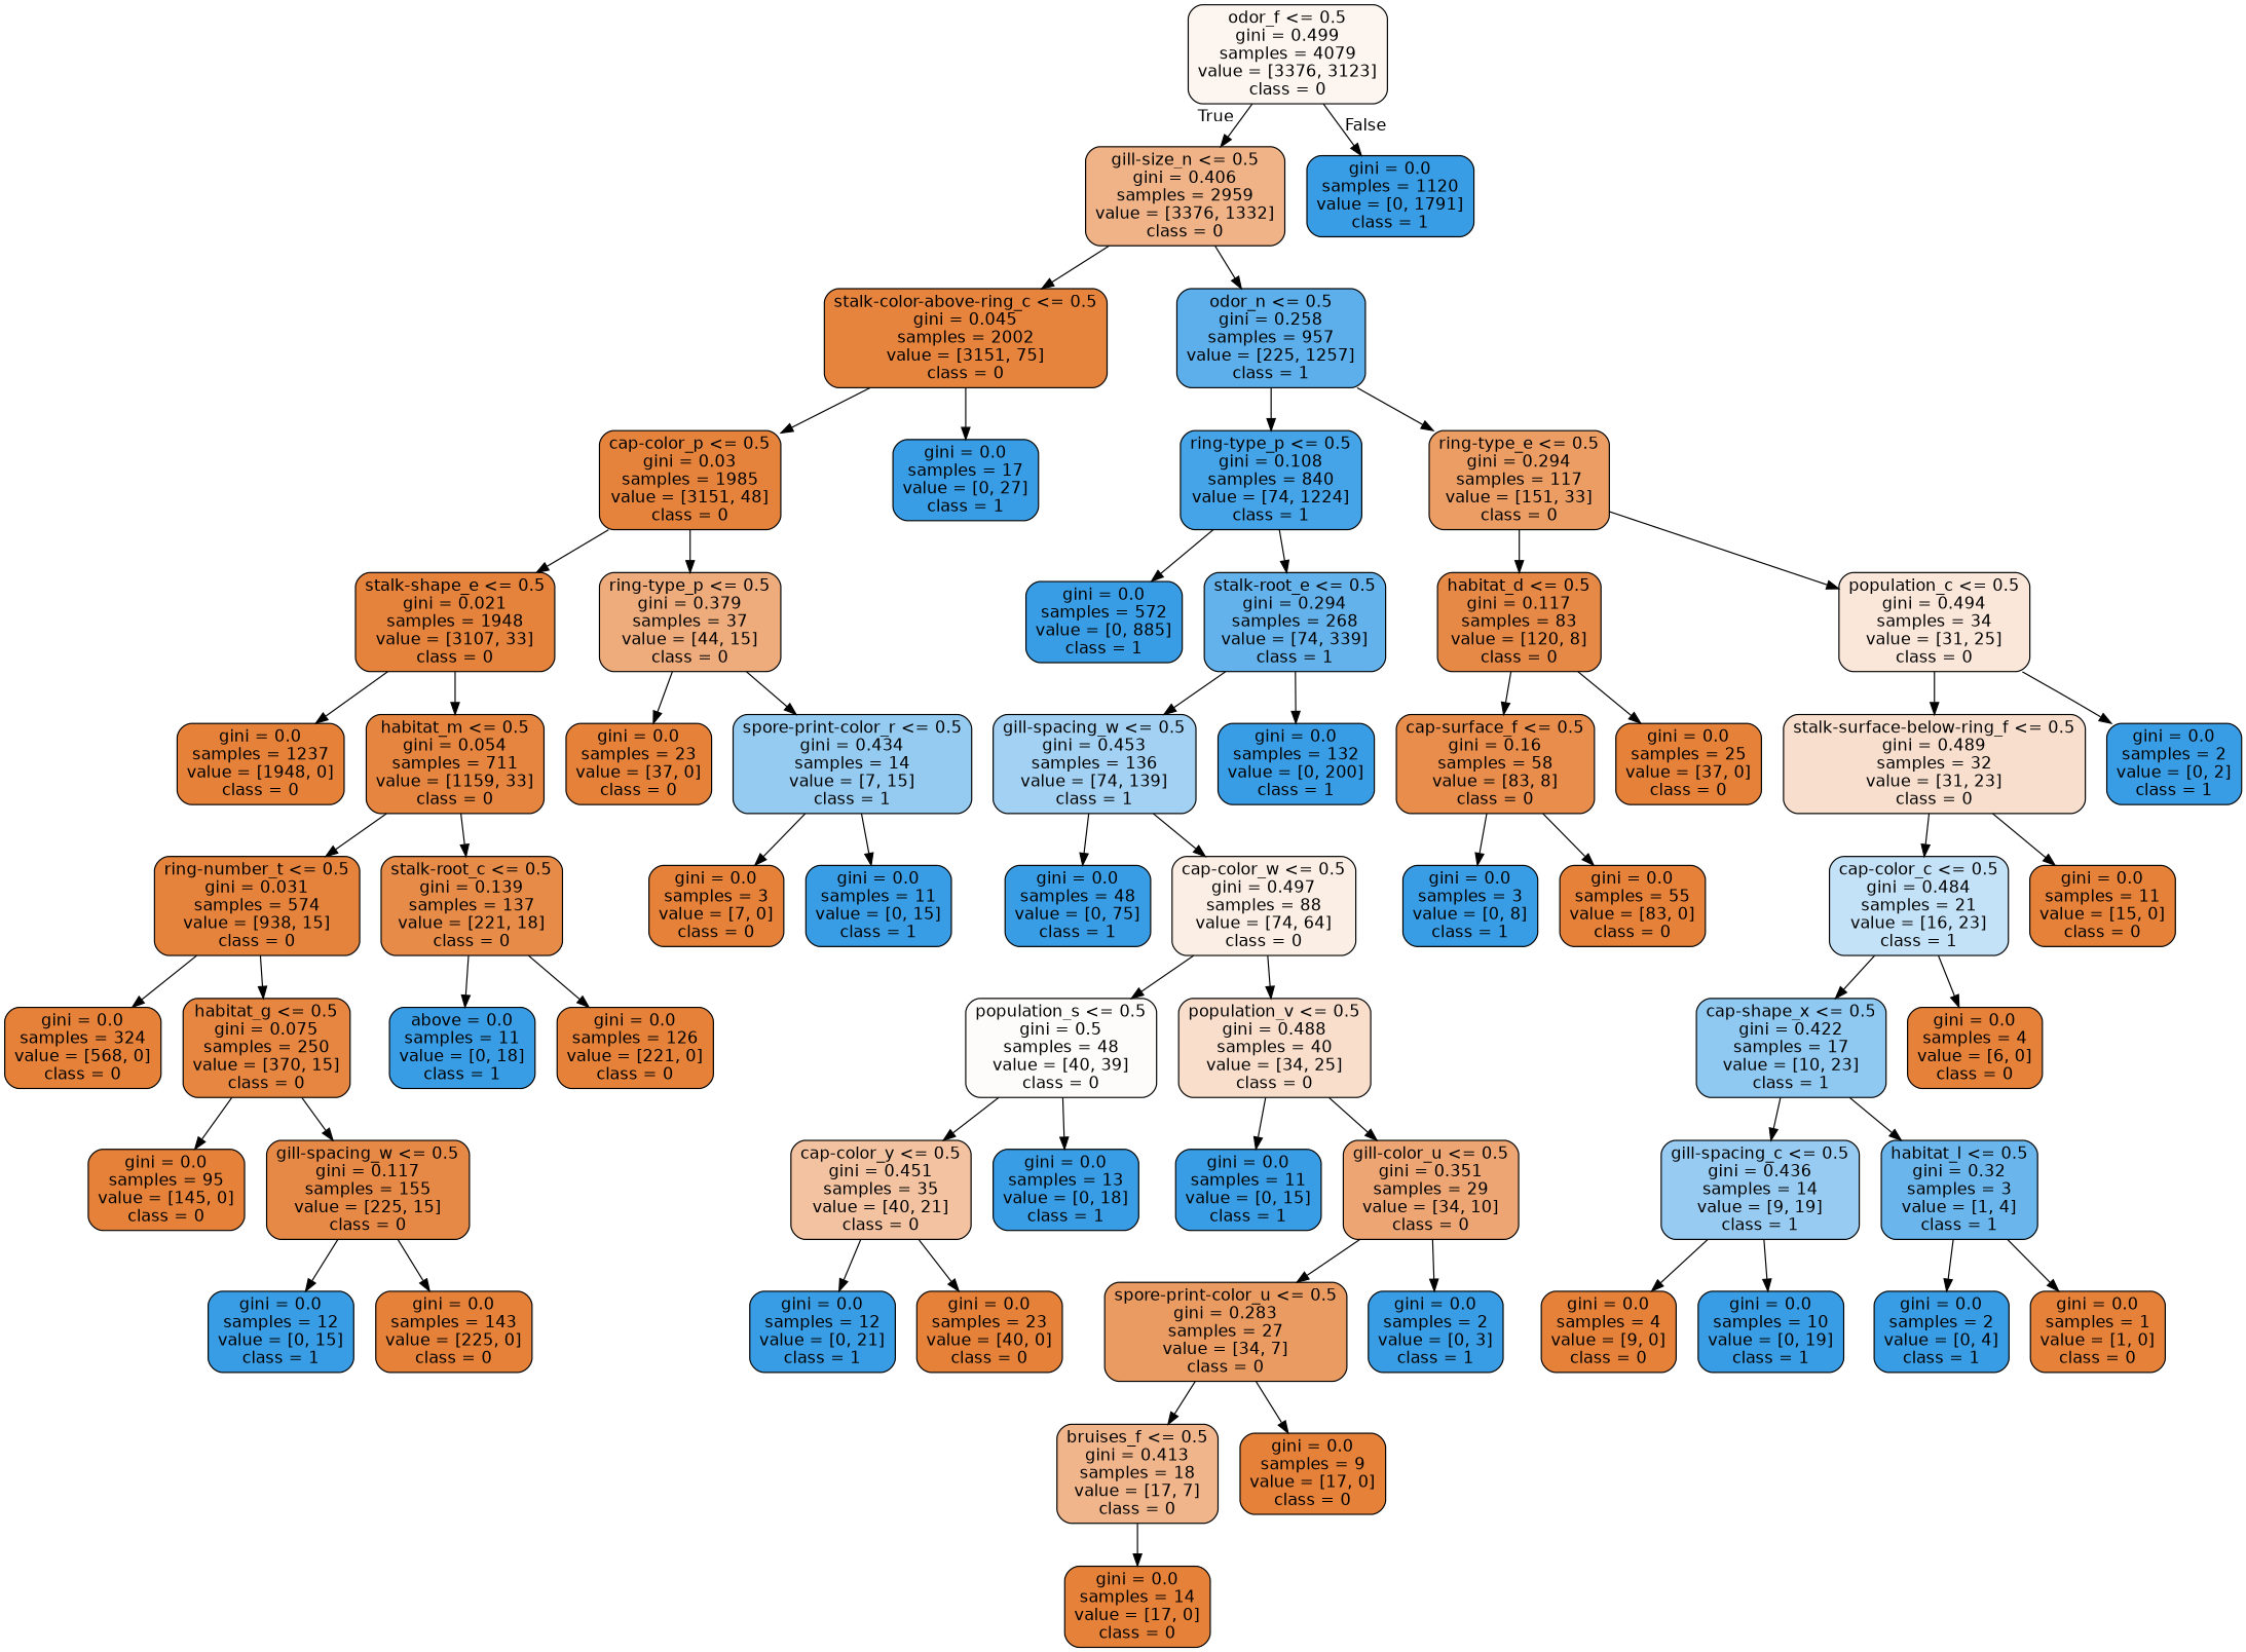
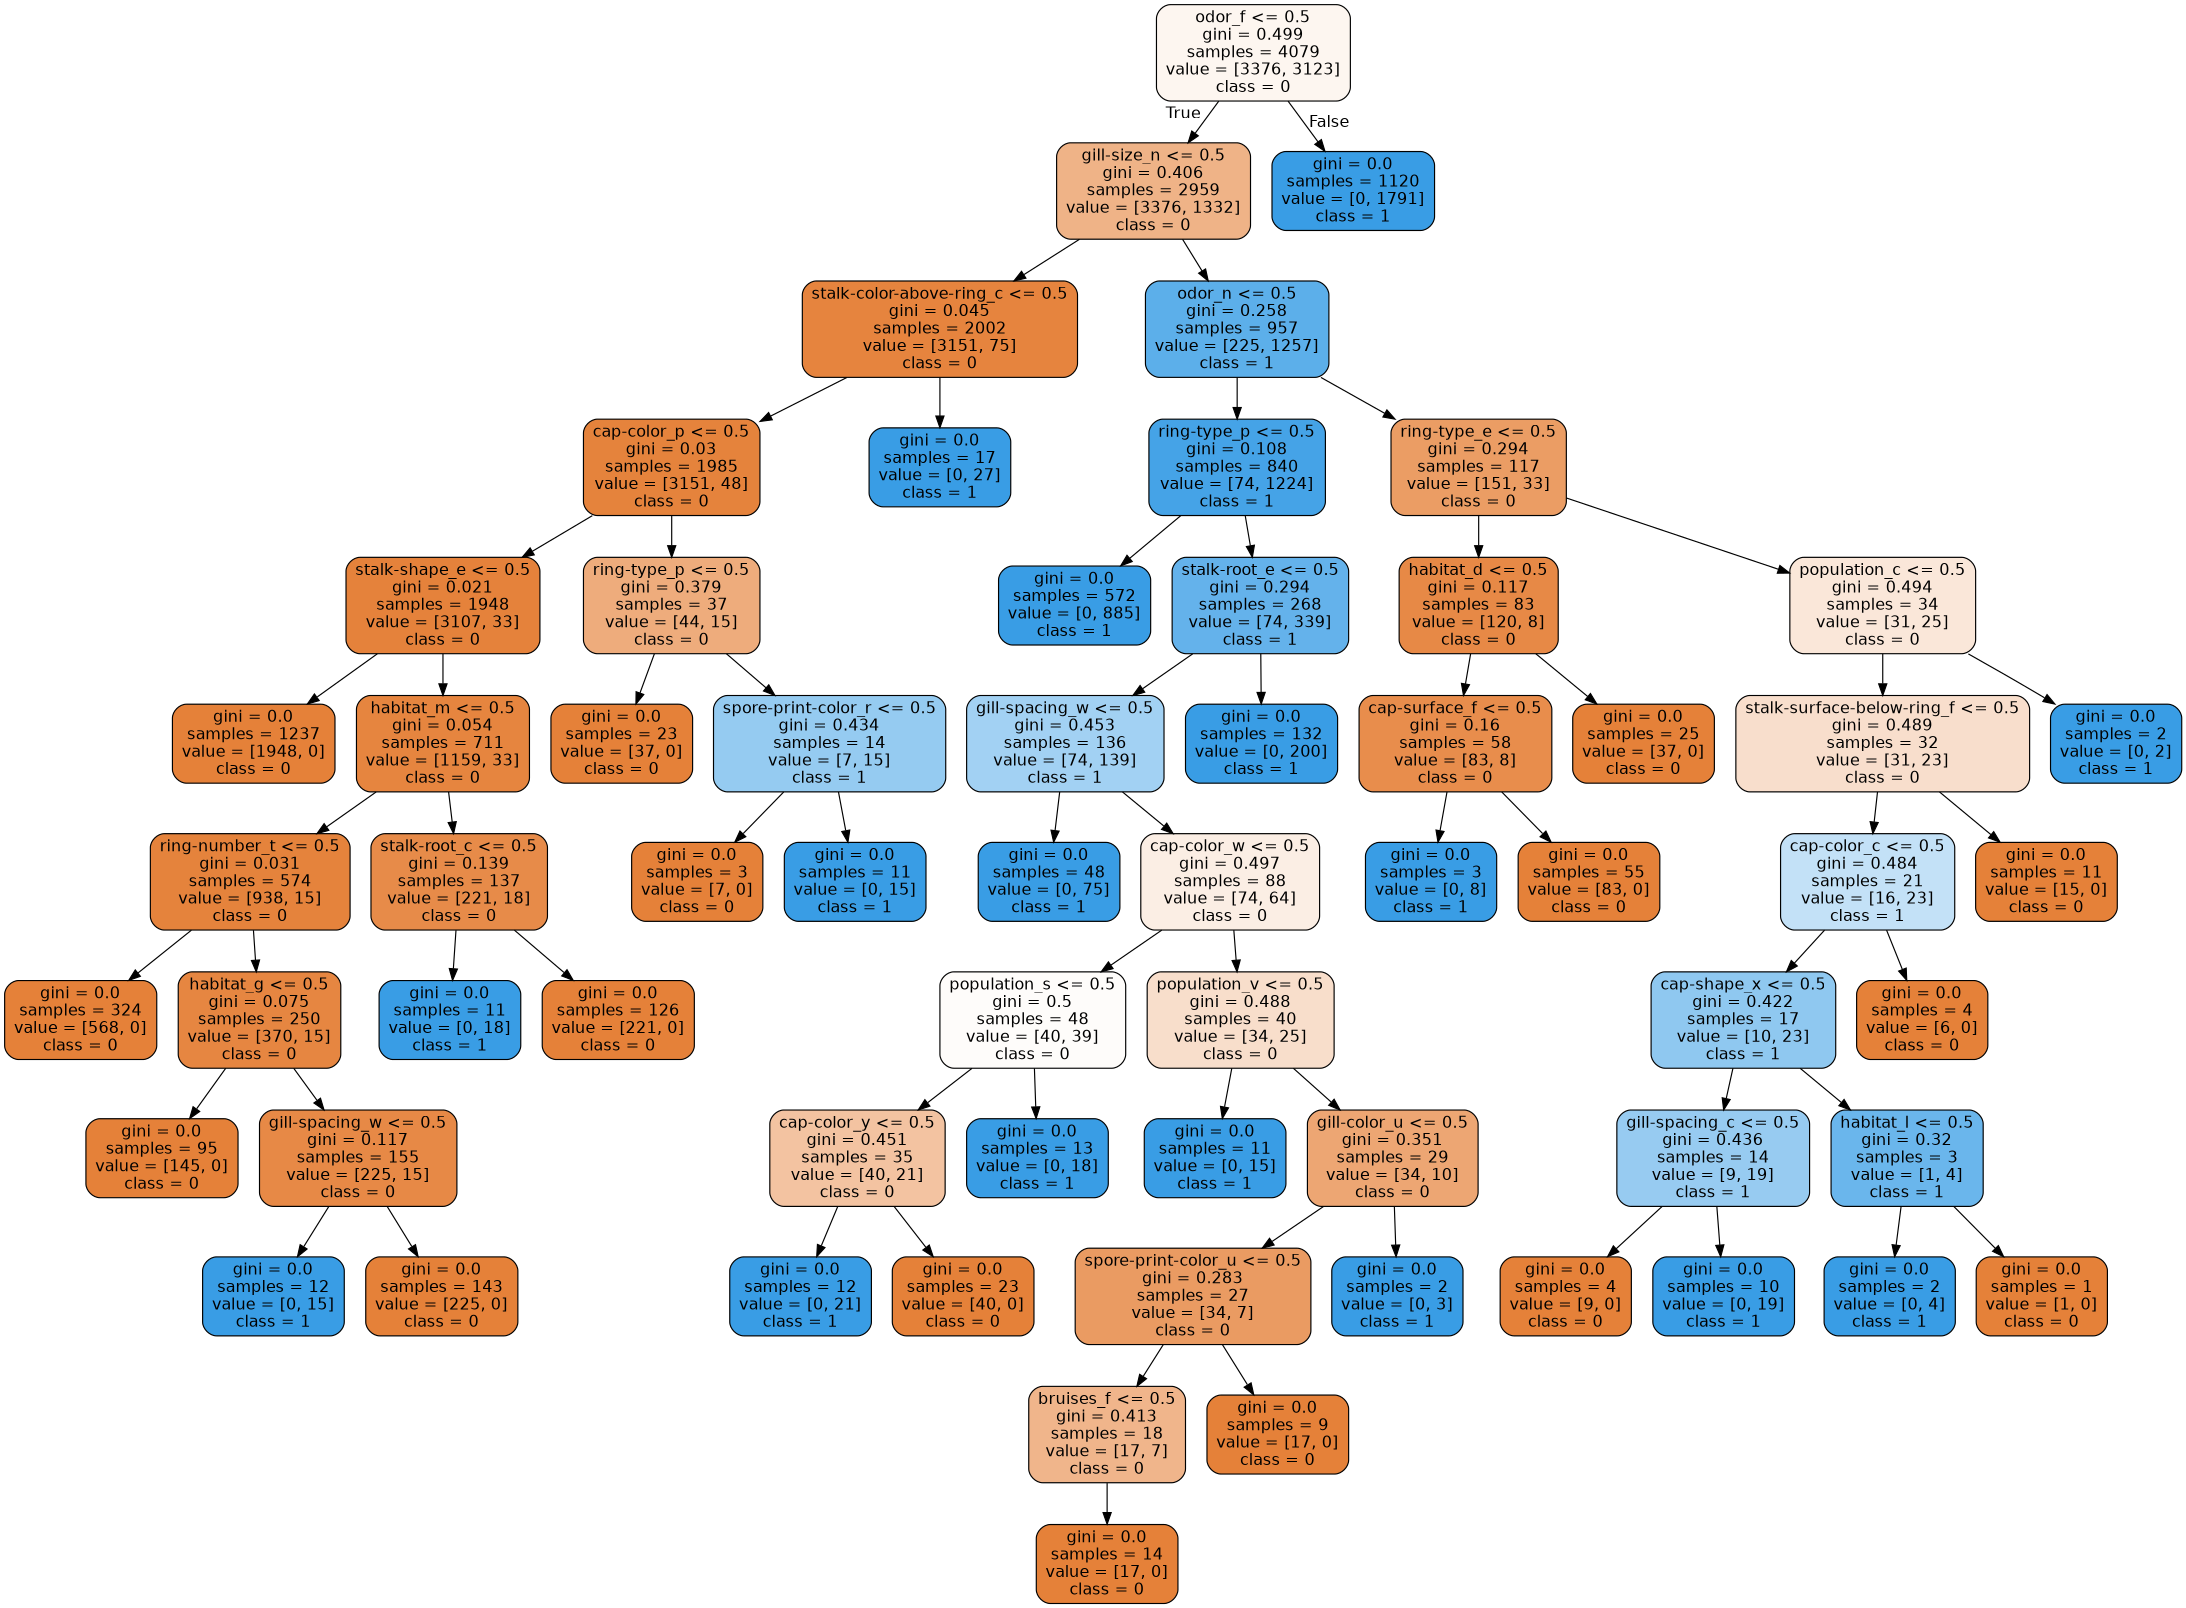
  digraph {
    node [color=black fillcolor="#399de5" fontname=helvetica shape=box style="filled, rounded"]
    edge [fontname=helvetica]
    n1 [fillcolor="#fdf6f0" label="odor_f <= 0.5\ngini = 0.499\nsamples = 4079\nvalue = [3376, 3123]\nclass = 0"]
    n2 [fillcolor="#efb387" label="gill-size_n <= 0.5\ngini = 0.406\nsamples = 2959\nvalue = [3376, 1332]\nclass = 0"]
    n3 [label="gini = 0.0\nsamples = 1120\nvalue = [0, 1791]\nclass = 1"]
    n4 [fillcolor="#e6843e" label="stalk-color-above-ring_c <= 0.5\ngini = 0.045\nsamples = 2002\nvalue = [3151, 75]\nclass = 0"]
    n5 [fillcolor="#5cafea" label="odor_n <= 0.5\ngini = 0.258\nsamples = 957\nvalue = [225, 1257]\nclass = 1"]
    n6 [fillcolor="#e5833c" label="cap-color_p <= 0.5\ngini = 0.03\nsamples = 1985\nvalue = [3151, 48]\nclass = 0"]
    n7 [label="gini = 0.0\nsamples = 17\nvalue = [0, 27]\nclass = 1"]
    n8 [fillcolor="#45a3e7" label="ring-type_p <= 0.5\ngini = 0.108\nsamples = 840\nvalue = [74, 1224]\nclass = 1"]
    n9 [fillcolor="#eb9d64" label="ring-type_e <= 0.5\ngini = 0.294\nsamples = 117\nvalue = [151, 33]\nclass = 0"]
    n10 [fillcolor="#e5823b" label="stalk-shape_e <= 0.5\ngini = 0.021\nsamples = 1948\nvalue = [3107, 33]\nclass = 0"]
    n11 [fillcolor="#eeac7c" label="ring-type_p <= 0.5\ngini = 0.379\nsamples = 37\nvalue = [44, 15]\nclass = 0"]
    n12 [fillcolor="#e58139" label="gini = 0.0\nsamples = 1237\nvalue = [1948, 0]\nclass = 0"]
    n13 [fillcolor="#e6853f" label="habitat_m <= 0.5\ngini = 0.054\nsamples = 711\nvalue = [1159, 33]\nclass = 0"]
    n14 [fillcolor="#e58139" label="gini = 0.0\nsamples = 23\nvalue = [37, 0]\nclass = 0"]
    n15 [fillcolor="#95cbf1" label="spore-print-color_r <= 0.5\ngini = 0.434\nsamples = 14\nvalue = [7, 15]\nclass = 1"]
    n16 [fillcolor="#e5833c" label="ring-number_t <= 0.5\ngini = 0.031\nsamples = 574\nvalue = [938, 15]\nclass = 0"]
    n17 [fillcolor="#e78b49" label="stalk-root_c <= 0.5\ngini = 0.139\nsamples = 137\nvalue = [221, 18]\nclass = 0"]
    n18 [fillcolor="#e58139" label="gini = 0.0\nsamples = 324\nvalue = [568, 0]\nclass = 0"]
    n19 [fillcolor="#e68641" label="habitat_g <= 0.5\ngini = 0.075\nsamples = 250\nvalue = [370, 15]\nclass = 0"]
-   n20 [label="above = 0.0\nsamples = 11\nvalue = [0, 18]\nclass = 1"]
+   n20 [label="gini = 0.0\nsamples = 11\nvalue = [0, 18]\nclass = 1"]
    n21 [fillcolor="#e58139" label="gini = 0.0\nsamples = 126\nvalue = [221, 0]\nclass = 0"]
    n22 [fillcolor="#e58139" label="gini = 0.0\nsamples = 95\nvalue = [145, 0]\nclass = 0"]
    n23 [fillcolor="#e78946" label="gill-spacing_w <= 0.5\ngini = 0.117\nsamples = 155\nvalue = [225, 15]\nclass = 0"]
    n24 [label="gini = 0.0\nsamples = 12\nvalue = [0, 15]\nclass = 1"]
    n25 [fillcolor="#e58139" label="gini = 0.0\nsamples = 143\nvalue = [225, 0]\nclass = 0"]
    n26 [fillcolor="#e58139" label="gini = 0.0\nsamples = 3\nvalue = [7, 0]\nclass = 0"]
    n27 [label="gini = 0.0\nsamples = 11\nvalue = [0, 15]\nclass = 1"]
    n28 [label="gini = 0.0\nsamples = 572\nvalue = [0, 885]\nclass = 1"]
    n29 [fillcolor="#64b2eb" label="stalk-root_e <= 0.5\ngini = 0.294\nsamples = 268\nvalue = [74, 339]\nclass = 1"]
    n30 [fillcolor="#e78946" label="habitat_d <= 0.5\ngini = 0.117\nsamples = 83\nvalue = [120, 8]\nclass = 0"]
    n31 [fillcolor="#fae7d9" label="population_c <= 0.5\ngini = 0.494\nsamples = 34\nvalue = [31, 25]\nclass = 0"]
    n32 [fillcolor="#a2d1f3" label="gill-spacing_w <= 0.5\ngini = 0.453\nsamples = 136\nvalue = [74, 139]\nclass = 1"]
    n33 [label="gini = 0.0\nsamples = 132\nvalue = [0, 200]\nclass = 1"]
    n34 [label="gini = 0.0\nsamples = 48\nvalue = [0, 75]\nclass = 1"]
    n35 [fillcolor="#fbeee4" label="cap-color_w <= 0.5\ngini = 0.497\nsamples = 88\nvalue = [74, 64]\nclass = 0"]
    n36 [fillcolor="#fefcfa" label="population_s <= 0.5\ngini = 0.5\nsamples = 48\nvalue = [40, 39]\nclass = 0"]
    n37 [fillcolor="#f8decb" label="population_v <= 0.5\ngini = 0.488\nsamples = 40\nvalue = [34, 25]\nclass = 0"]
    n38 [fillcolor="#f3c3a1" label="cap-color_y <= 0.5\ngini = 0.451\nsamples = 35\nvalue = [40, 21]\nclass = 0"]
    n39 [label="gini = 0.0\nsamples = 13\nvalue = [0, 18]\nclass = 1"]
    n40 [label="gini = 0.0\nsamples = 11\nvalue = [0, 15]\nclass = 1"]
    n41 [fillcolor="#eda673" label="gill-color_u <= 0.5\ngini = 0.351\nsamples = 29\nvalue = [34, 10]\nclass = 0"]
    n42 [label="gini = 0.0\nsamples = 12\nvalue = [0, 21]\nclass = 1"]
    n43 [fillcolor="#e58139" label="gini = 0.0\nsamples = 23\nvalue = [40, 0]\nclass = 0"]
    n44 [fillcolor="#ea9b62" label="spore-print-color_u <= 0.5\ngini = 0.283\nsamples = 27\nvalue = [34, 7]\nclass = 0"]
    n45 [label="gini = 0.0\nsamples = 2\nvalue = [0, 3]\nclass = 1"]
    n46 [fillcolor="#f0b58b" label="bruises_f <= 0.5\ngini = 0.413\nsamples = 18\nvalue = [17, 7]\nclass = 0"]
    n47 [fillcolor="#e58139" label="gini = 0.0\nsamples = 9\nvalue = [17, 0]\nclass = 0"]
    n48 [fillcolor="#e58139" label="gini = 0.0\nsamples = 14\nvalue = [17, 0]\nclass = 0"]
    n49 [fillcolor="#e88d4c" label="cap-surface_f <= 0.5\ngini = 0.16\nsamples = 58\nvalue = [83, 8]\nclass = 0"]
    n50 [fillcolor="#e58139" label="gini = 0.0\nsamples = 25\nvalue = [37, 0]\nclass = 0"]
    n51 [fillcolor="#f8decc" label="stalk-surface-below-ring_f <= 0.5\ngini = 0.489\nsamples = 32\nvalue = [31, 23]\nclass = 0"]
    n52 [label="gini = 0.0\nsamples = 2\nvalue = [0, 2]\nclass = 1"]
    n53 [label="gini = 0.0\nsamples = 3\nvalue = [0, 8]\nclass = 1"]
    n54 [fillcolor="#e58139" label="gini = 0.0\nsamples = 55\nvalue = [83, 0]\nclass = 0"]
    n55 [fillcolor="#c3e1f7" label="cap-color_c <= 0.5\ngini = 0.484\nsamples = 21\nvalue = [16, 23]\nclass = 1"]
    n56 [fillcolor="#e58139" label="gini = 0.0\nsamples = 11\nvalue = [15, 0]\nclass = 0"]
    n57 [fillcolor="#8fc8f0" label="cap-shape_x <= 0.5\ngini = 0.422\nsamples = 17\nvalue = [10, 23]\nclass = 1"]
    n58 [fillcolor="#e58139" label="gini = 0.0\nsamples = 4\nvalue = [6, 0]\nclass = 0"]
    n59 [fillcolor="#97cbf1" label="gill-spacing_c <= 0.5\ngini = 0.436\nsamples = 14\nvalue = [9, 19]\nclass = 1"]
    n60 [fillcolor="#6ab6ec" label="habitat_l <= 0.5\ngini = 0.32\nsamples = 3\nvalue = [1, 4]\nclass = 1"]
    n61 [fillcolor="#e58139" label="gini = 0.0\nsamples = 4\nvalue = [9, 0]\nclass = 0"]
    n62 [label="gini = 0.0\nsamples = 10\nvalue = [0, 19]\nclass = 1"]
    n63 [label="gini = 0.0\nsamples = 2\nvalue = [0, 4]\nclass = 1"]
    n64 [fillcolor="#e58139" label="gini = 0.0\nsamples = 1\nvalue = [1, 0]\nclass = 0"]
    n1 -> n2 [headlabel=True labelangle=45 labeldistance=2.5]
    n1 -> n3 [headlabel=False labelangle=-45 labeldistance=2.5]
    n2 -> n4
    n2 -> n5
    n4 -> n6
    n4 -> n7
    n5 -> n8
    n5 -> n9
    n6 -> n10
    n6 -> n11
    n8 -> n28
    n8 -> n29
    n9 -> n30
    n9 -> n31
    n10 -> n12
    n10 -> n13
    n11 -> n14
    n11 -> n15
    n13 -> n16
    n13 -> n17
    n15 -> n26
    n15 -> n27
    n16 -> n18
    n16 -> n19
    n17 -> n20
    n17 -> n21
    n19 -> n22
    n19 -> n23
    n23 -> n24
    n23 -> n25
    n29 -> n32
    n29 -> n33
    n30 -> n49
    n30 -> n50
    n31 -> n51
    n31 -> n52
    n32 -> n34
    n32 -> n35
    n35 -> n36
    n35 -> n37
    n36 -> n38
    n36 -> n39
    n37 -> n40
    n37 -> n41
    n38 -> n42
    n38 -> n43
    n41 -> n44
    n41 -> n45
    n44 -> n46
    n44 -> n47
    n46 -> n48
    n49 -> n53
    n49 -> n54
    n51 -> n55
    n51 -> n56
    n55 -> n57
    n55 -> n58
    n57 -> n59
    n57 -> n60
    n59 -> n61
    n59 -> n62
    n60 -> n63
    n60 -> n64
  }
